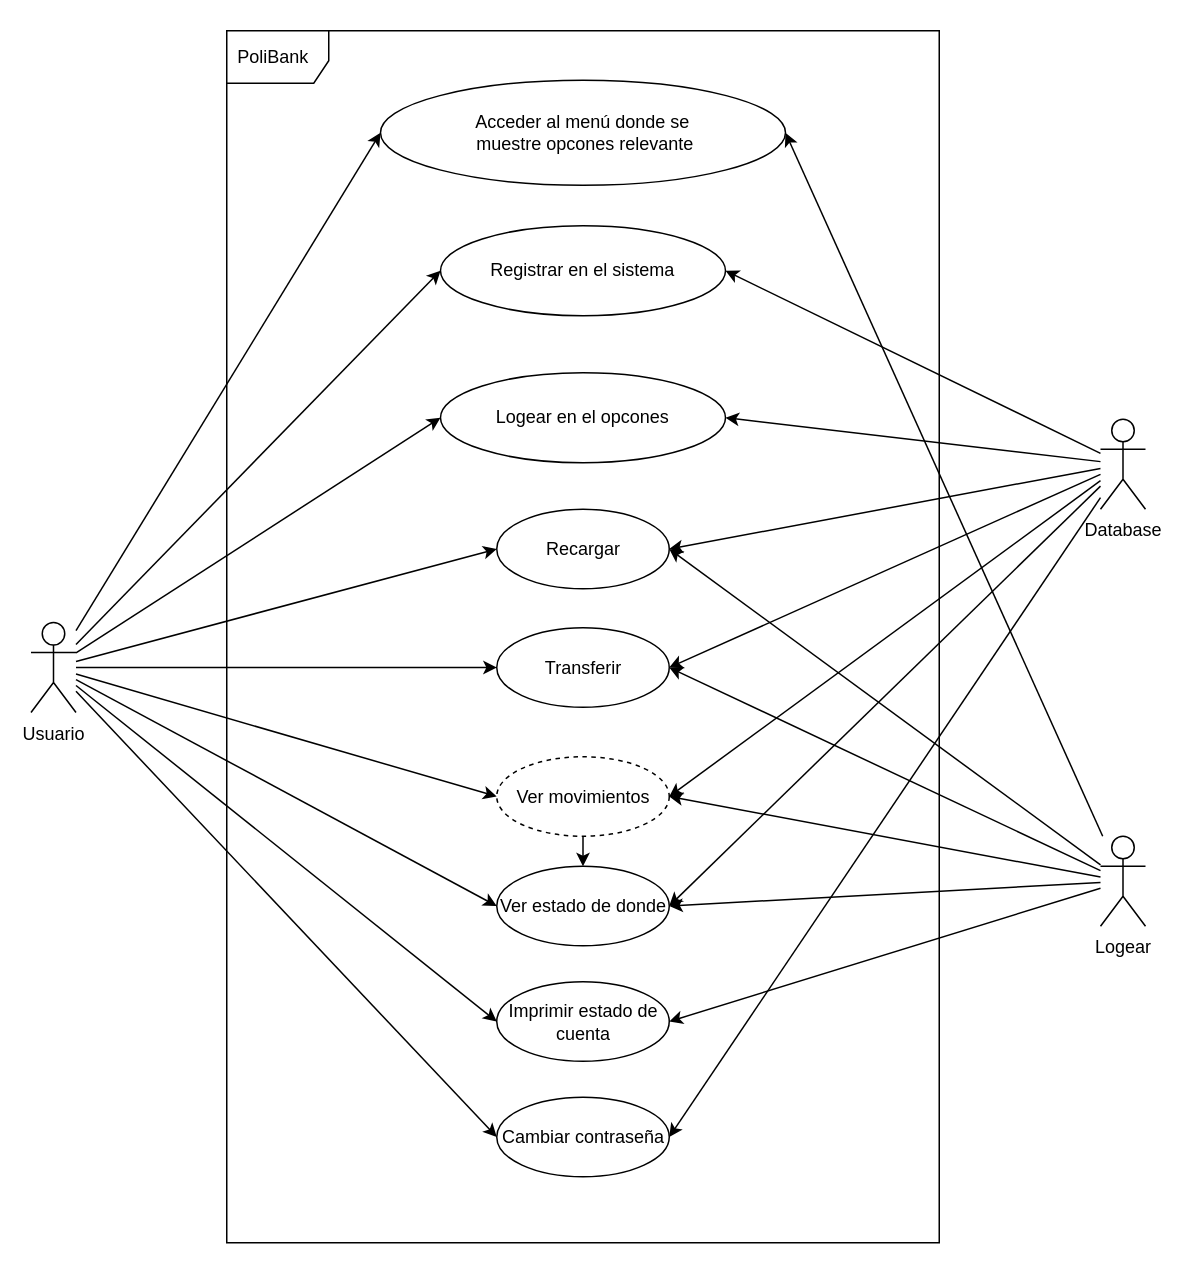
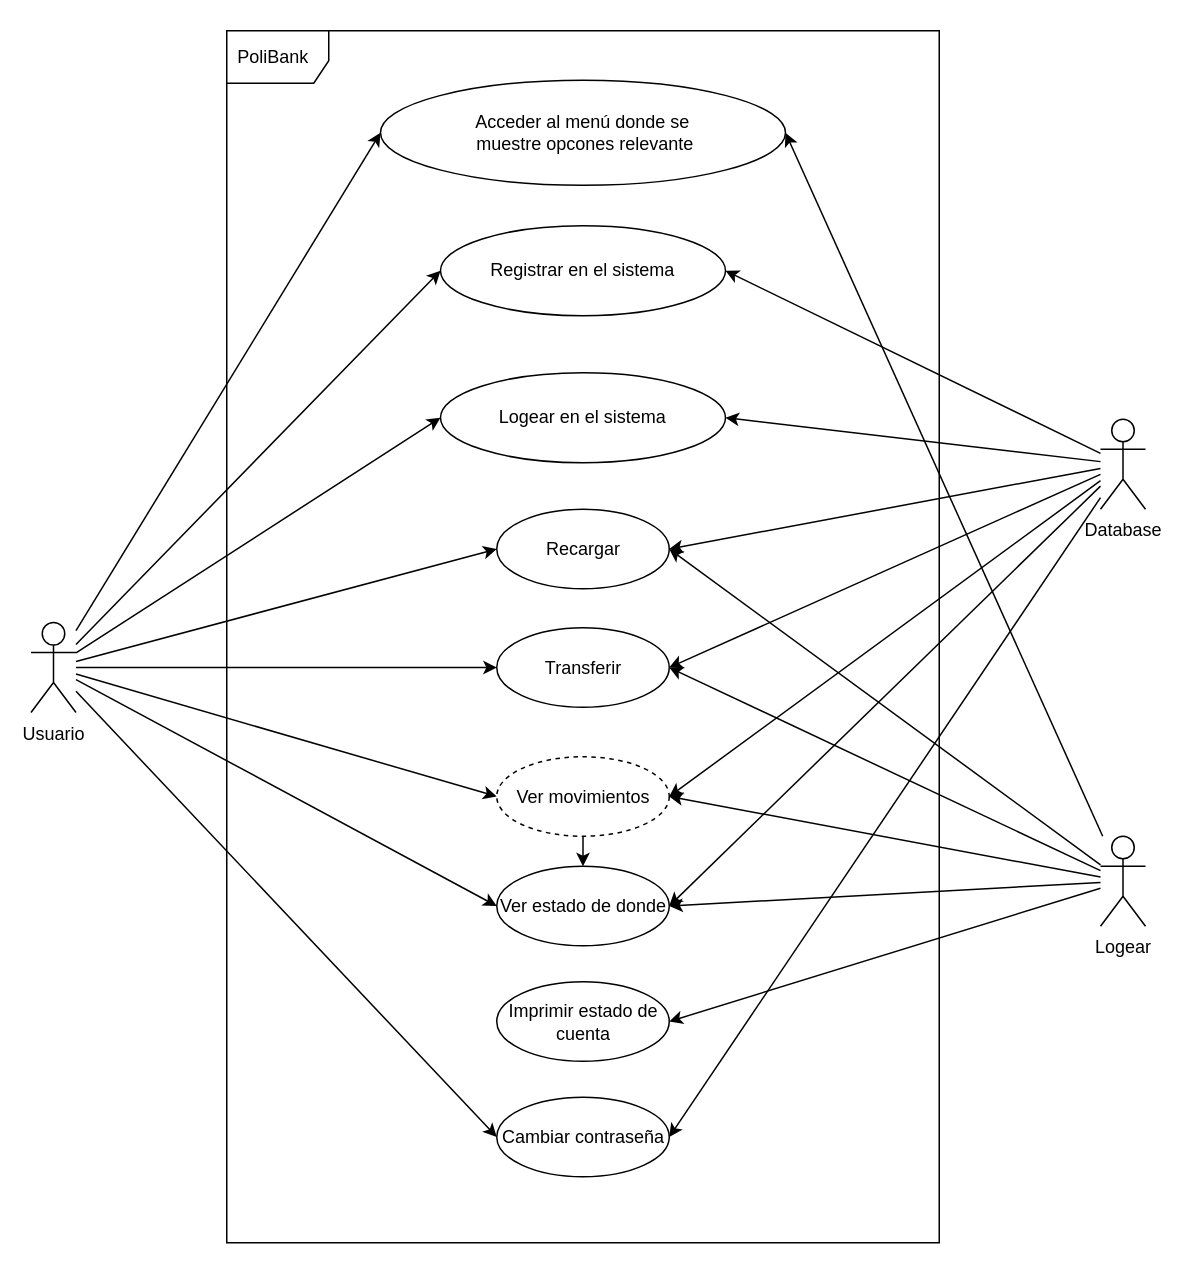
  <mxCell id="0" />
  <mxCell id="1" parent="0" />
  <mxCell id="2" value="PoliBank" style="shape=umlFrame;whiteSpace=wrap;html=1;width=68;height=35;boundedLbl=1;verticalAlign=middle;align=left;spacingLeft=5;" parent="1" vertex="1"><mxGeometry x="150.5" y="20" width="475" height="808" as="geometry" /></mxCell>
  <mxCell id="3" style="edgeStyle=none;html=1;entryX=0;entryY=0.5;entryDx=0;entryDy=0;" parent="1" source="12" target="22" edge="1"><mxGeometry relative="1" as="geometry" /></mxCell>
  <mxCell id="4" style="edgeStyle=none;html=1;entryX=0;entryY=0.5;entryDx=0;entryDy=0;" parent="1" source="12" target="20" edge="1"><mxGeometry relative="1" as="geometry" /></mxCell>
  <mxCell id="5" style="edgeStyle=none;html=1;entryX=0;entryY=0.5;entryDx=0;entryDy=0;" parent="1" source="12" target="21" edge="1"><mxGeometry relative="1" as="geometry" /></mxCell>
  <mxCell id="6" style="edgeStyle=none;html=1;entryX=0;entryY=0.5;entryDx=0;entryDy=0;" parent="1" source="12" target="23" edge="1"><mxGeometry relative="1" as="geometry" /></mxCell>
  <mxCell id="7" style="edgeStyle=none;html=1;entryX=0;entryY=0.5;entryDx=0;entryDy=0;" parent="1" source="12" target="24" edge="1"><mxGeometry relative="1" as="geometry" /></mxCell>
  <mxCell id="8" style="edgeStyle=none;html=1;entryX=0;entryY=0.5;entryDx=0;entryDy=0;" parent="1" source="12" target="26" edge="1"><mxGeometry relative="1" as="geometry" /></mxCell>
  <mxCell id="9" style="edgeStyle=none;html=1;entryX=0;entryY=0.5;entryDx=0;entryDy=0;" parent="1" source="12" target="27" edge="1"><mxGeometry relative="1" as="geometry" /></mxCell>
- <mxCell id="10" style="edgeStyle=none;html=1;entryX=0;entryY=0.5;entryDx=0;entryDy=0;" parent="1" source="12" target="28" edge="1"><mxGeometry relative="1" as="geometry" /></mxCell>
  <mxCell id="11" style="edgeStyle=none;html=1;entryX=0;entryY=0.5;entryDx=0;entryDy=0;" parent="1" source="12" target="29" edge="1"><mxGeometry relative="1" as="geometry" /></mxCell>
  <mxCell id="12" value="Usuario" style="shape=umlActor;verticalLabelPosition=bottom;verticalAlign=top;html=1;outlineConnect=0;" parent="1" vertex="1"><mxGeometry x="20" y="414.5" width="30" height="60" as="geometry" /></mxCell>
  <mxCell id="13" style="edgeStyle=none;html=1;entryX=1;entryY=0.5;entryDx=0;entryDy=0;" parent="1" source="19" target="20" edge="1"><mxGeometry relative="1" as="geometry" /></mxCell>
  <mxCell id="14" style="edgeStyle=none;html=1;entryX=1;entryY=0.5;entryDx=0;entryDy=0;" parent="1" source="19" target="22" edge="1"><mxGeometry relative="1" as="geometry" /></mxCell>
  <mxCell id="15" style="edgeStyle=none;html=1;entryX=1;entryY=0.5;entryDx=0;entryDy=0;" parent="1" source="19" target="24" edge="1"><mxGeometry relative="1" as="geometry" /></mxCell>
  <mxCell id="16" style="edgeStyle=none;html=1;entryX=1;entryY=0.5;entryDx=0;entryDy=0;" parent="1" source="19" target="26" edge="1"><mxGeometry relative="1" as="geometry" /></mxCell>
  <mxCell id="17" style="edgeStyle=none;html=1;entryX=1;entryY=0.5;entryDx=0;entryDy=0;" parent="1" source="19" target="27" edge="1"><mxGeometry relative="1" as="geometry" /></mxCell>
  <mxCell id="18" style="edgeStyle=none;html=1;entryX=1;entryY=0.5;entryDx=0;entryDy=0;" parent="1" source="19" target="28" edge="1"><mxGeometry relative="1" as="geometry" /></mxCell>
  <mxCell id="19" value="Logear" style="shape=umlActor;verticalLabelPosition=bottom;verticalAlign=top;html=1;outlineConnect=0;" parent="1" vertex="1"><mxGeometry x="733" y="557" width="30" height="60" as="geometry" /></mxCell>
  <mxCell id="20" value="Acceder al menú donde se&lt;br&gt;&amp;nbsp;muestre opcones relevante" style="ellipse;whiteSpace=wrap;html=1;" parent="1" vertex="1"><mxGeometry x="253" y="53" width="270" height="70" as="geometry" /></mxCell>
  <mxCell id="21" value="Registrar en el sistema" style="ellipse;whiteSpace=wrap;html=1;" parent="1" vertex="1"><mxGeometry x="293" y="150" width="190" height="60" as="geometry" /></mxCell>
  <mxCell id="22" value="Recargar" style="ellipse;whiteSpace=wrap;html=1;" parent="1" vertex="1"><mxGeometry x="330.5" y="339" width="115" height="53" as="geometry" /></mxCell>
- <mxCell id="23" value="Logear en el opcones" style="ellipse;whiteSpace=wrap;html=1;" parent="1" vertex="1"><mxGeometry x="293" y="248" width="190" height="60" as="geometry" /></mxCell>
+ <mxCell id="23" value="Logear en el sistema" style="ellipse;whiteSpace=wrap;html=1;" parent="1" vertex="1"><mxGeometry x="293" y="248" width="190" height="60" as="geometry" /></mxCell>
  <mxCell id="24" value="Transferir" style="ellipse;whiteSpace=wrap;html=1;" parent="1" vertex="1"><mxGeometry x="330.5" y="418" width="115" height="53" as="geometry" /></mxCell>
  <mxCell id="25" style="edgeStyle=none;html=1;exitX=0.5;exitY=1;exitDx=0;exitDy=0;entryX=0.5;entryY=0;entryDx=0;entryDy=0;" edge="1" parent="1" source="26" target="27"><mxGeometry relative="1" as="geometry" /></mxCell>
  <mxCell id="26" value="Ver movimientos" style="ellipse;whiteSpace=wrap;html=1;dashed=1;" parent="1" vertex="1"><mxGeometry x="330.5" y="504" width="115" height="53" as="geometry" /></mxCell>
  <mxCell id="27" value="Ver estado de donde" style="ellipse;whiteSpace=wrap;html=1;" parent="1" vertex="1"><mxGeometry x="330.5" y="577" width="115" height="53" as="geometry" /></mxCell>
  <mxCell id="28" value="Imprimir estado de cuenta" style="ellipse;whiteSpace=wrap;html=1;" parent="1" vertex="1"><mxGeometry x="330.5" y="654" width="115" height="53" as="geometry" /></mxCell>
  <mxCell id="29" value="Cambiar contraseña" style="ellipse;whiteSpace=wrap;html=1;" parent="1" vertex="1"><mxGeometry x="330.5" y="731" width="115" height="53" as="geometry" /></mxCell>
  <mxCell id="30" style="edgeStyle=none;html=1;entryX=1;entryY=0.5;entryDx=0;entryDy=0;" edge="1" parent="1" source="37" target="21"><mxGeometry relative="1" as="geometry" /></mxCell>
  <mxCell id="31" style="edgeStyle=none;html=1;entryX=1;entryY=0.5;entryDx=0;entryDy=0;" edge="1" parent="1" source="37" target="23"><mxGeometry relative="1" as="geometry" /></mxCell>
  <mxCell id="32" style="edgeStyle=none;html=1;entryX=1;entryY=0.5;entryDx=0;entryDy=0;" edge="1" parent="1" source="37" target="26"><mxGeometry relative="1" as="geometry" /></mxCell>
  <mxCell id="33" style="edgeStyle=none;html=1;entryX=1;entryY=0.5;entryDx=0;entryDy=0;" edge="1" parent="1" source="37" target="27"><mxGeometry relative="1" as="geometry" /></mxCell>
  <mxCell id="34" style="edgeStyle=none;html=1;entryX=1;entryY=0.5;entryDx=0;entryDy=0;" edge="1" parent="1" source="37" target="24"><mxGeometry relative="1" as="geometry" /></mxCell>
  <mxCell id="35" style="edgeStyle=none;html=1;entryX=1;entryY=0.5;entryDx=0;entryDy=0;" edge="1" parent="1" source="37" target="29"><mxGeometry relative="1" as="geometry" /></mxCell>
  <mxCell id="36" style="edgeStyle=none;html=1;entryX=1;entryY=0.5;entryDx=0;entryDy=0;" edge="1" parent="1" source="37" target="22"><mxGeometry relative="1" as="geometry" /></mxCell>
  <mxCell id="37" value="Database" style="shape=umlActor;verticalLabelPosition=bottom;verticalAlign=top;html=1;outlineConnect=0;" vertex="1" parent="1"><mxGeometry x="733" y="279" width="30" height="60" as="geometry" /></mxCell>
